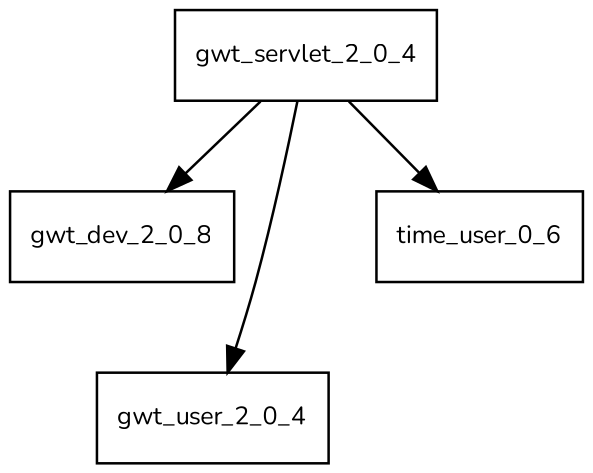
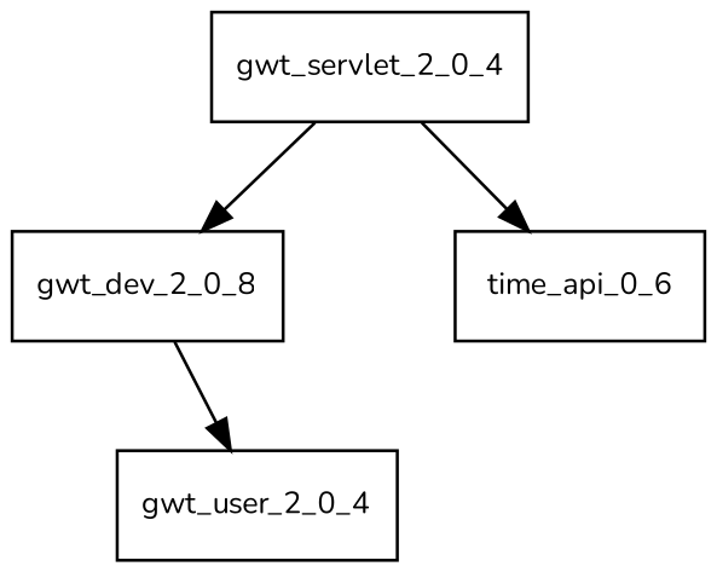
  digraph {
    fontname=Nunito
    node [fontname=Nunito fontsize=10.0 shape=box]
    edge [fontname=Nunito]
    n1 [label=gwt_dev_2_0_8]
    gwt_servlet_2_0_4
    gwt_user_2_0_4
-   time_api_0_6 [label=time_user_0_6]
+   time_api_0_6
    gwt_servlet_2_0_4 -> n1
-   gwt_servlet_2_0_4 -> gwt_user_2_0_4
+   n1 -> gwt_user_2_0_4
    gwt_servlet_2_0_4 -> time_api_0_6
  }
